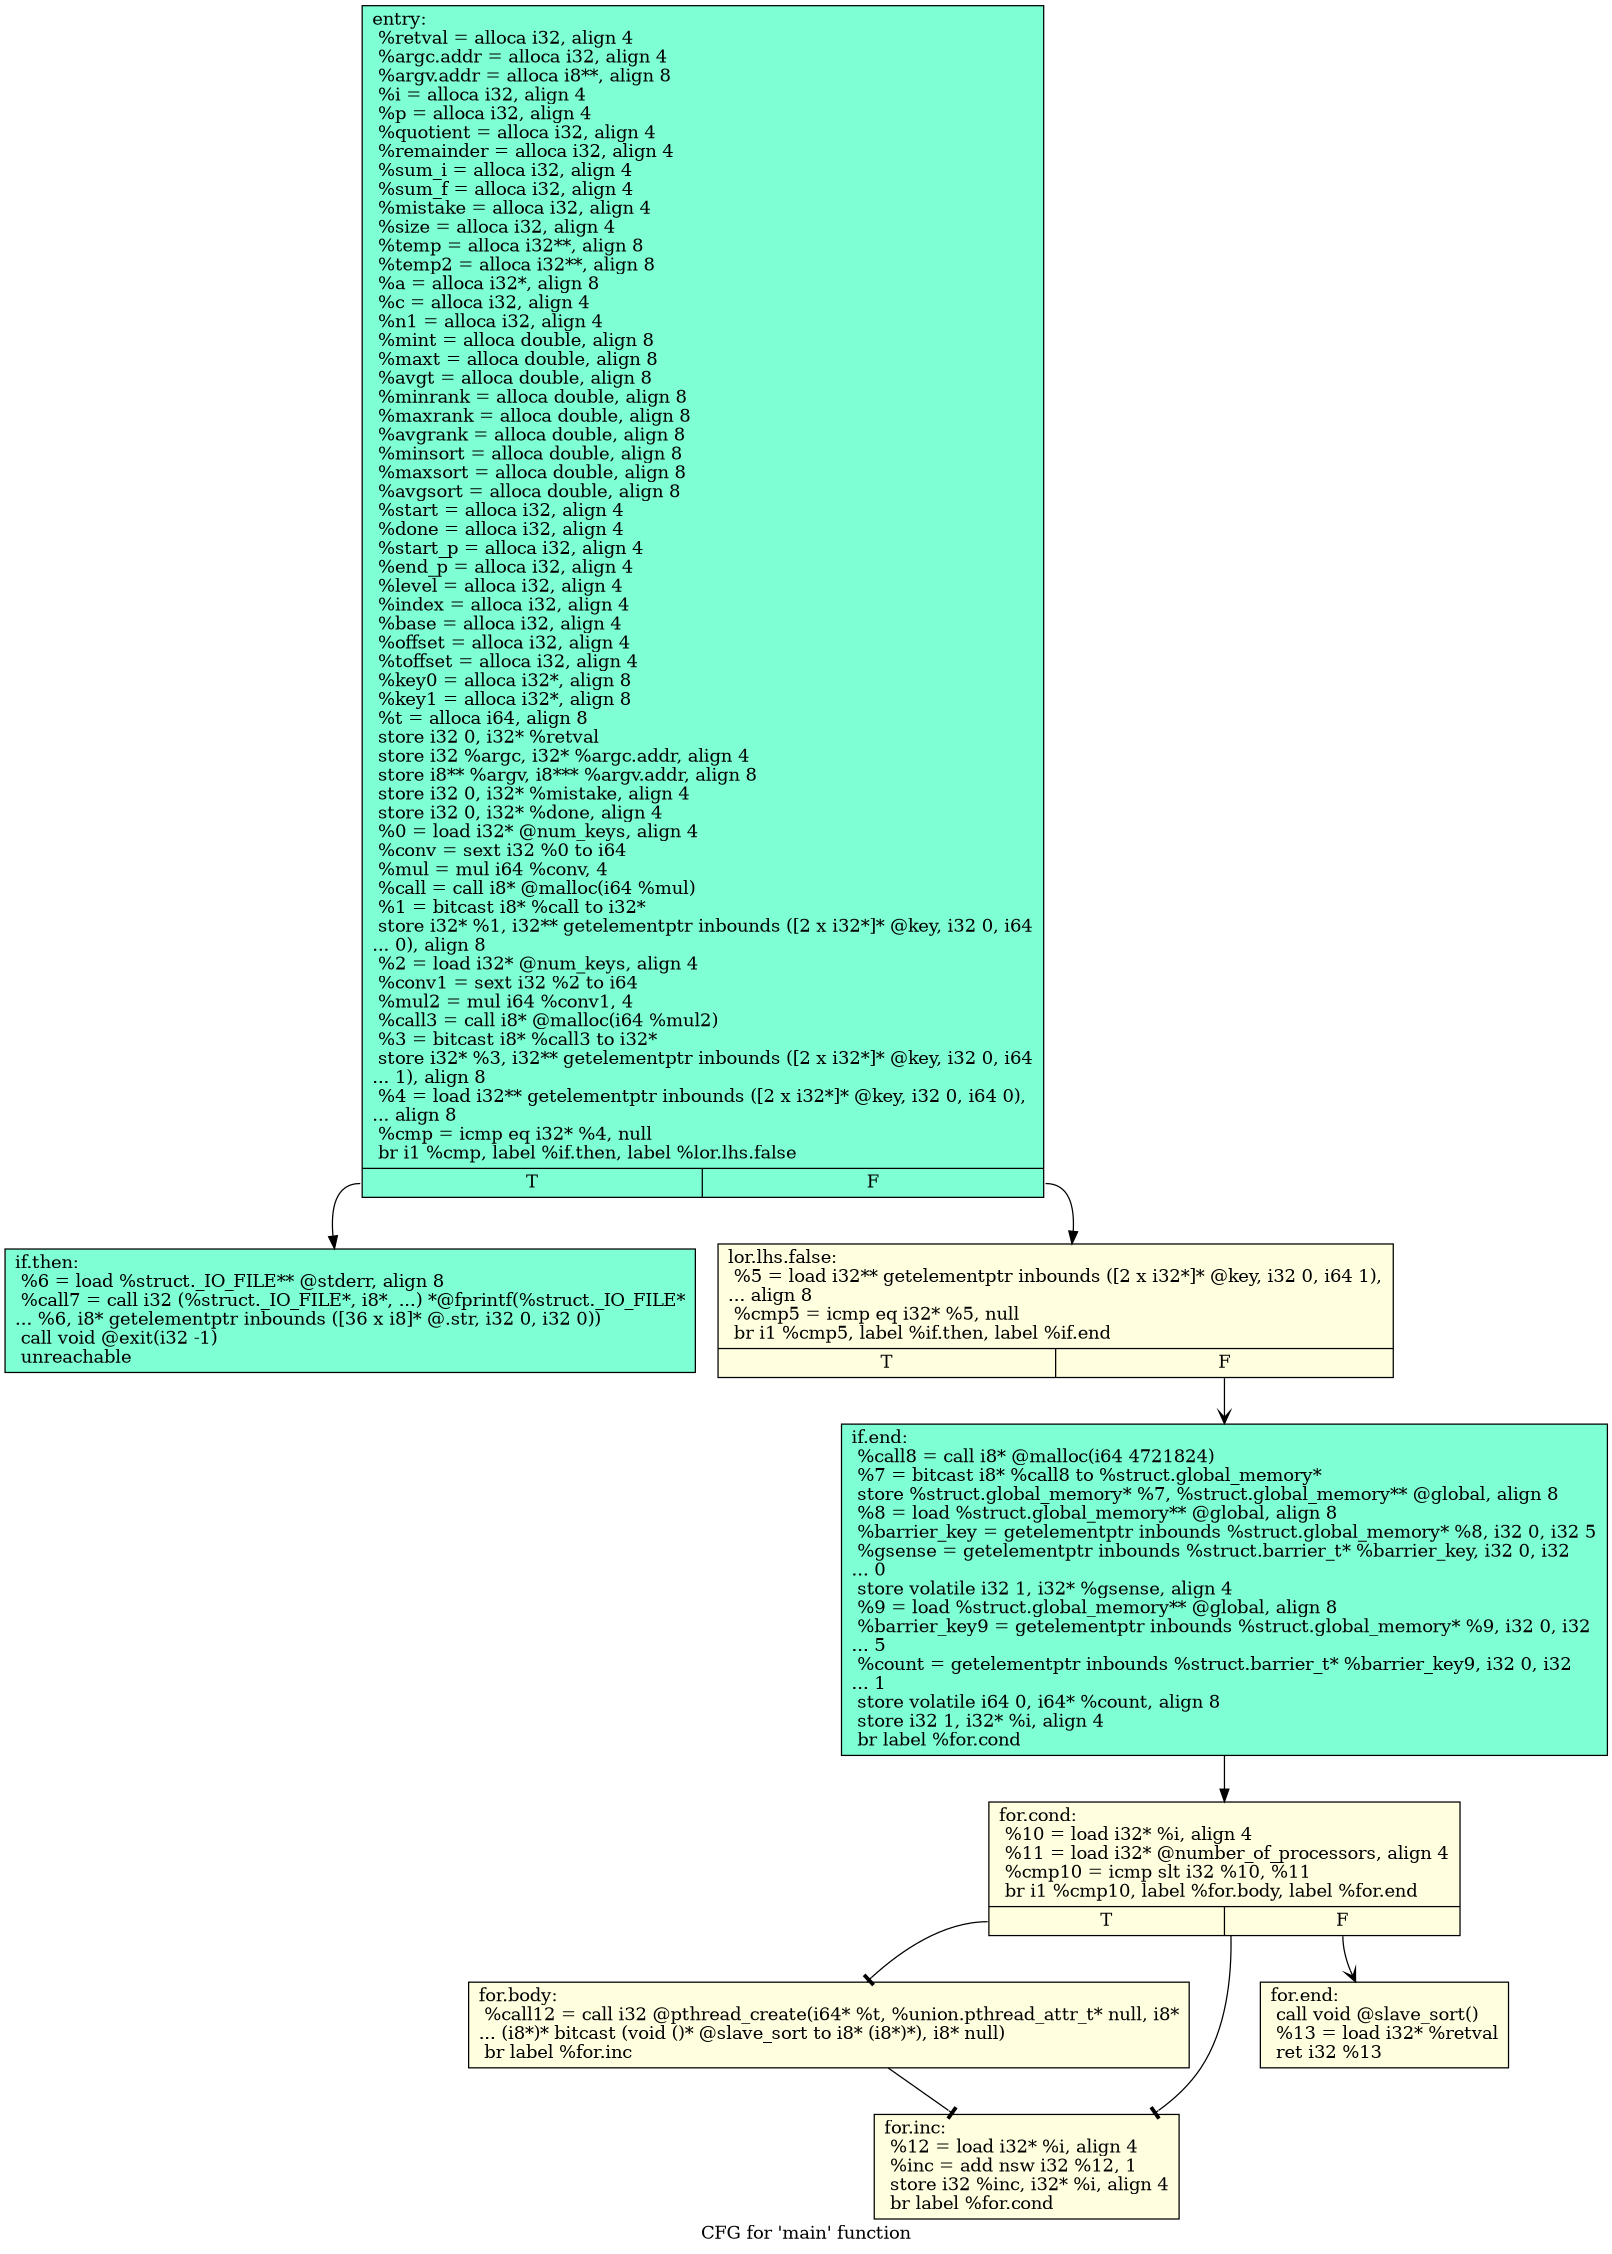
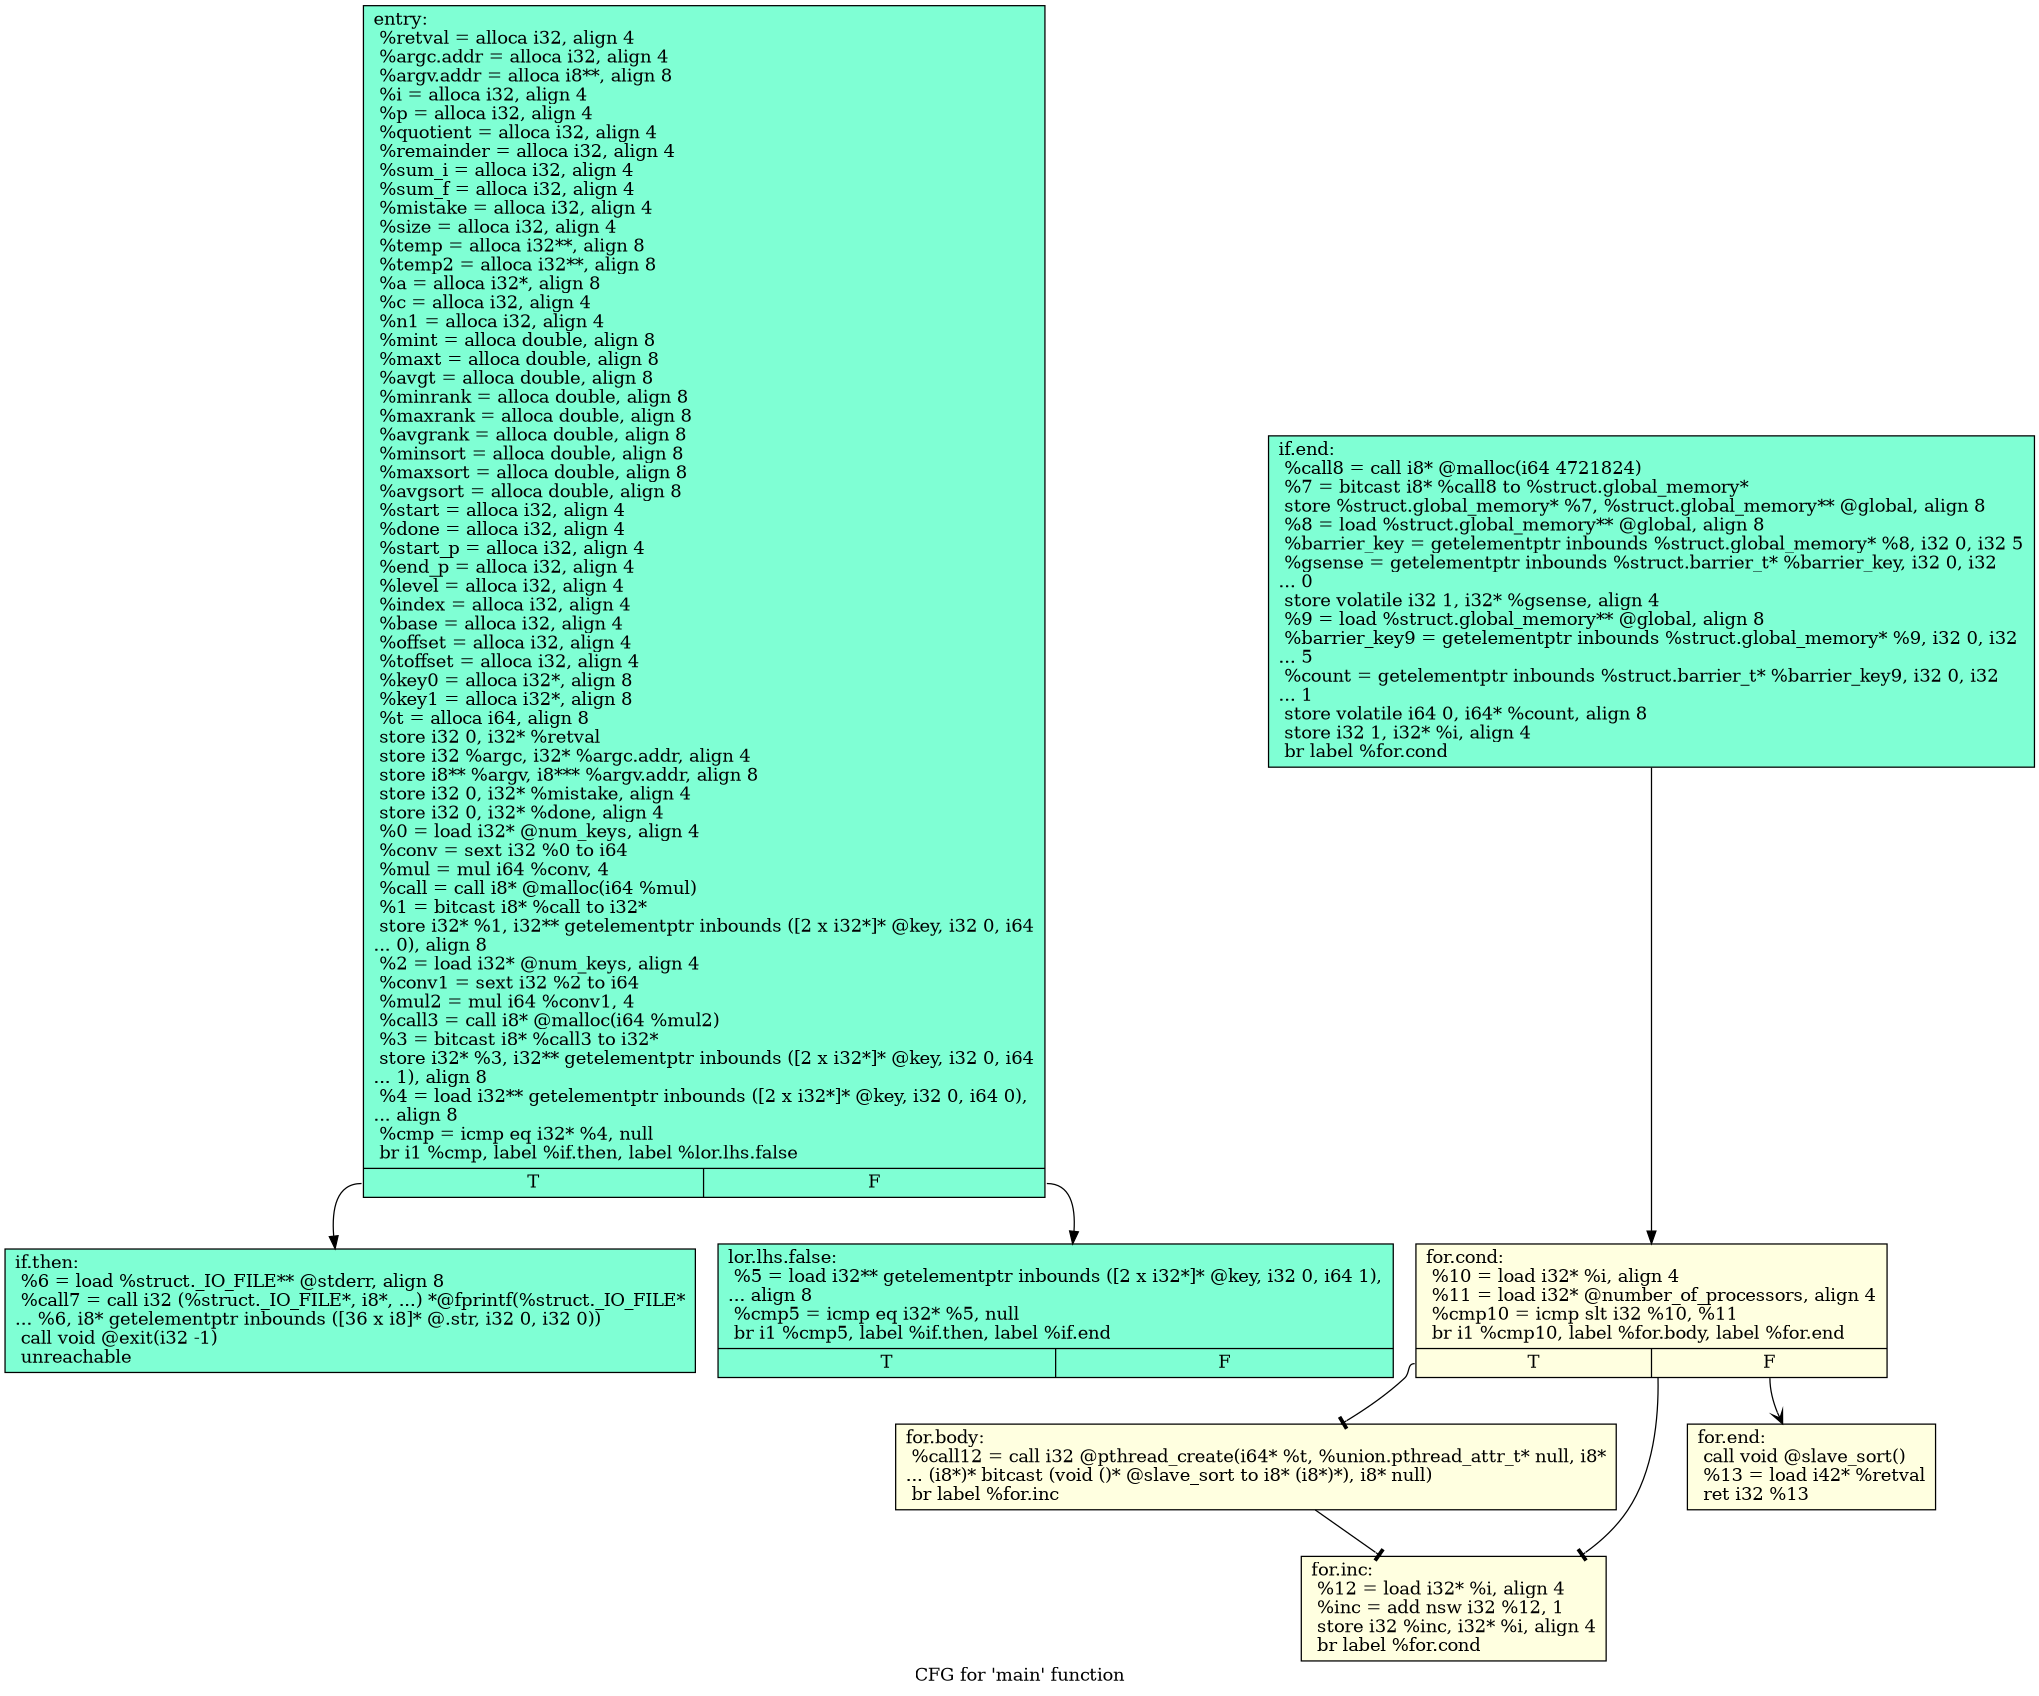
  digraph {
    label="CFG for 'main' function"
    node [fillcolor=lightyellow shape=record style=filled]
    edge [arrowhead=normal]
    n1 [fillcolor=aquamarine label="{entry:\l  %retval = alloca i32, align 4\l  %argc.addr = alloca i32, align 4\l  %argv.addr = alloca i8**, align 8\l  %i = alloca i32, align 4\l  %p = alloca i32, align 4\l  %quotient = alloca i32, align 4\l  %remainder = alloca i32, align 4\l  %sum_i = alloca i32, align 4\l  %sum_f = alloca i32, align 4\l  %mistake = alloca i32, align 4\l  %size = alloca i32, align 4\l  %temp = alloca i32**, align 8\l  %temp2 = alloca i32**, align 8\l  %a = alloca i32*, align 8\l  %c = alloca i32, align 4\l  %n1 = alloca i32, align 4\l  %mint = alloca double, align 8\l  %maxt = alloca double, align 8\l  %avgt = alloca double, align 8\l  %minrank = alloca double, align 8\l  %maxrank = alloca double, align 8\l  %avgrank = alloca double, align 8\l  %minsort = alloca double, align 8\l  %maxsort = alloca double, align 8\l  %avgsort = alloca double, align 8\l  %start = alloca i32, align 4\l  %done = alloca i32, align 4\l  %start_p = alloca i32, align 4\l  %end_p = alloca i32, align 4\l  %level = alloca i32, align 4\l  %index = alloca i32, align 4\l  %base = alloca i32, align 4\l  %offset = alloca i32, align 4\l  %toffset = alloca i32, align 4\l  %key0 = alloca i32*, align 8\l  %key1 = alloca i32*, align 8\l  %t = alloca i64, align 8\l  store i32 0, i32* %retval\l  store i32 %argc, i32* %argc.addr, align 4\l  store i8** %argv, i8*** %argv.addr, align 8\l  store i32 0, i32* %mistake, align 4\l  store i32 0, i32* %done, align 4\l  %0 = load i32* @num_keys, align 4\l  %conv = sext i32 %0 to i64\l  %mul = mul i64 %conv, 4\l  %call = call i8* @malloc(i64 %mul)\l  %1 = bitcast i8* %call to i32*\l  store i32* %1, i32** getelementptr inbounds ([2 x i32*]* @key, i32 0, i64\l... 0), align 8\l  %2 = load i32* @num_keys, align 4\l  %conv1 = sext i32 %2 to i64\l  %mul2 = mul i64 %conv1, 4\l  %call3 = call i8* @malloc(i64 %mul2)\l  %3 = bitcast i8* %call3 to i32*\l  store i32* %3, i32** getelementptr inbounds ([2 x i32*]* @key, i32 0, i64\l... 1), align 8\l  %4 = load i32** getelementptr inbounds ([2 x i32*]* @key, i32 0, i64 0),\l... align 8\l  %cmp = icmp eq i32* %4, null\l  br i1 %cmp, label %if.then, label %lor.lhs.false\l|{<s0>T|<s1>F}}"]
    n2 [fillcolor=aquamarine label="{if.then:                                          \l  %6 = load %struct._IO_FILE** @stderr, align 8\l  %call7 = call i32 (%struct._IO_FILE*, i8*, ...) *@fprintf(%struct._IO_FILE*\l... %6, i8* getelementptr inbounds ([36 x i8]* @.str, i32 0, i32 0))\l  call void @exit(i32 -1)\l  unreachable\l}"]
-   n3 [label="{lor.lhs.false:                                    \l  %5 = load i32** getelementptr inbounds ([2 x i32*]* @key, i32 0, i64 1),\l... align 8\l  %cmp5 = icmp eq i32* %5, null\l  br i1 %cmp5, label %if.then, label %if.end\l|{<s0>T|<s1>F}}"]
+   n3 [fillcolor=aquamarine label="{lor.lhs.false:                                    \l  %5 = load i32** getelementptr inbounds ([2 x i32*]* @key, i32 0, i64 1),\l... align 8\l  %cmp5 = icmp eq i32* %5, null\l  br i1 %cmp5, label %if.then, label %if.end\l|{<s0>T|<s1>F}}"]
    n4 [fillcolor=aquamarine label="{if.end:                                           \l  %call8 = call i8* @malloc(i64 4721824)\l  %7 = bitcast i8* %call8 to %struct.global_memory*\l  store %struct.global_memory* %7, %struct.global_memory** @global, align 8\l  %8 = load %struct.global_memory** @global, align 8\l  %barrier_key = getelementptr inbounds %struct.global_memory* %8, i32 0, i32 5\l  %gsense = getelementptr inbounds %struct.barrier_t* %barrier_key, i32 0, i32\l... 0\l  store volatile i32 1, i32* %gsense, align 4\l  %9 = load %struct.global_memory** @global, align 8\l  %barrier_key9 = getelementptr inbounds %struct.global_memory* %9, i32 0, i32\l... 5\l  %count = getelementptr inbounds %struct.barrier_t* %barrier_key9, i32 0, i32\l... 1\l  store volatile i64 0, i64* %count, align 8\l  store i32 1, i32* %i, align 4\l  br label %for.cond\l}"]
    n5 [label="{for.cond:                                         \l  %10 = load i32* %i, align 4\l  %11 = load i32* @number_of_processors, align 4\l  %cmp10 = icmp slt i32 %10, %11\l  br i1 %cmp10, label %for.body, label %for.end\l|{<s0>T|<s1>F}}"]
    n6 [label="{for.body:                                         \l  %call12 = call i32 @pthread_create(i64* %t, %union.pthread_attr_t* null, i8*\l... (i8*)* bitcast (void ()* @slave_sort to i8* (i8*)*), i8* null)\l  br label %for.inc\l}"]
-   n7 [label="{for.end:                                          \l  call void @slave_sort()\l  %13 = load i32* %retval\l  ret i32 %13\l}"]
+   n7 [label="{for.end:                                          \l  call void @slave_sort()\l  %13 = load i42* %retval\l  ret i32 %13\l}"]
    n8 [label="{for.inc:                                          \l  %12 = load i32* %i, align 4\l  %inc = add nsw i32 %12, 1\l  store i32 %inc, i32* %i, align 4\l  br label %for.cond\l}"]
    n1 -> n2 [tailport=s0]
    n1 -> n3 [tailport=s1]
-   n3 -> n4 [arrowhead=vee tailport=s1]
    n4 -> n5
    n5 -> n6 [arrowhead=tee tailport=s0]
    n5 -> n7 [arrowhead=vee tailport=s1]
    n5 -> n8 [arrowhead=tee]
    n6 -> n8 [arrowhead=tee]
  }
